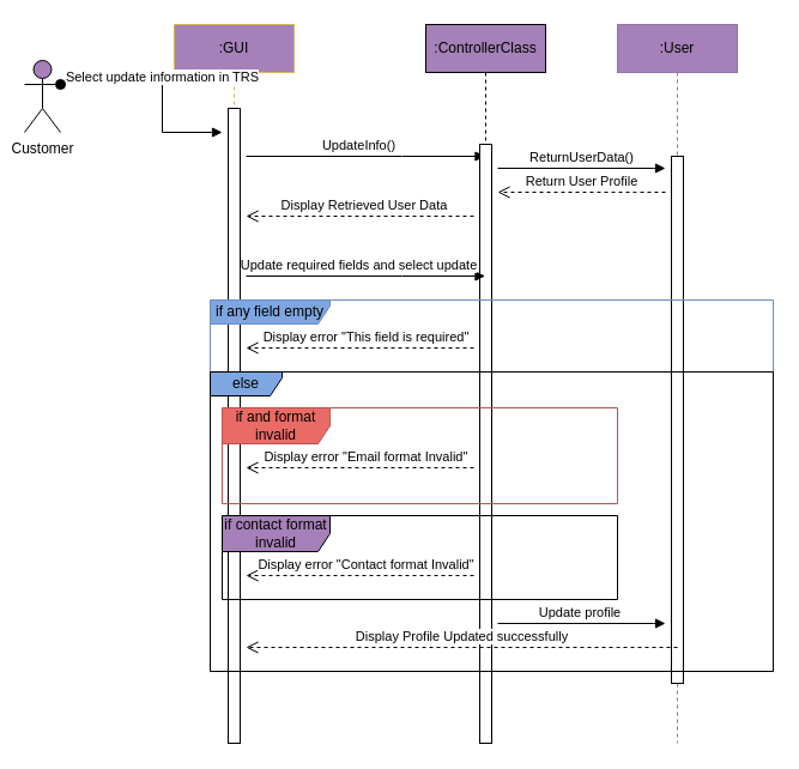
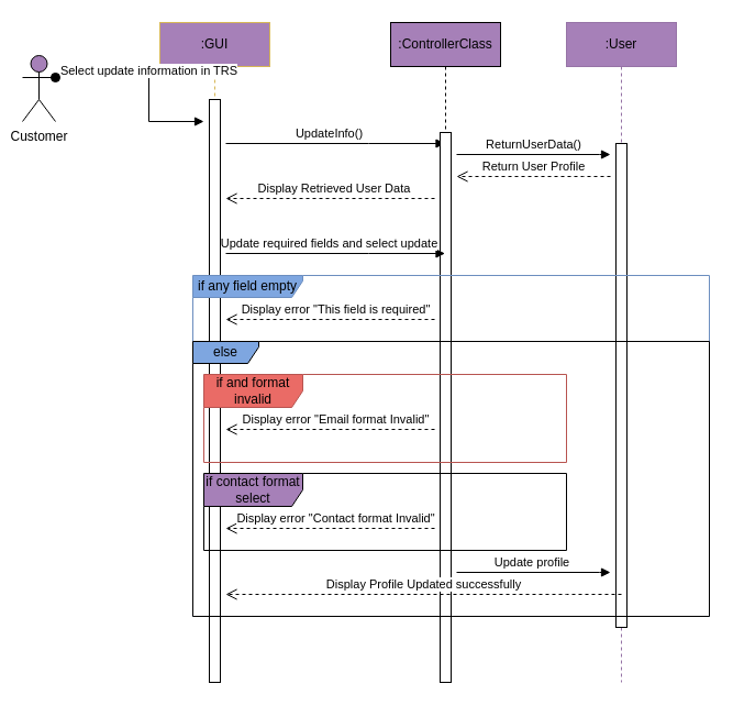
  <mxCell id="0" />
  <mxCell id="1" parent="0" />
  <mxCell id="2" value=":GUI" style="shape=umlLifeline;perimeter=lifelinePerimeter;whiteSpace=wrap;html=1;container=0;dropTarget=0;collapsible=0;recursiveResize=0;outlineConnect=0;portConstraint=eastwest;newEdgeStyle={&quot;edgeStyle&quot;:&quot;elbowEdgeStyle&quot;,&quot;elbow&quot;:&quot;vertical&quot;,&quot;curved&quot;:0,&quot;rounded&quot;:0};fillColor=light-dark(#A680B8,#A680B8);strokeColor=#d6b656;" vertex="1" parent="1"><mxGeometry x="145" y="20" width="100" height="600" as="geometry" /></mxCell>
  <mxCell id="3" value="" style="html=1;points=[];perimeter=orthogonalPerimeter;outlineConnect=0;targetShapes=umlLifeline;portConstraint=eastwest;newEdgeStyle={&quot;edgeStyle&quot;:&quot;elbowEdgeStyle&quot;,&quot;elbow&quot;:&quot;vertical&quot;,&quot;curved&quot;:0,&quot;rounded&quot;:0};" vertex="1" parent="2"><mxGeometry x="45" y="70" width="10" height="530" as="geometry" /></mxCell>
  <mxCell id="4" value="UpdateInfo()" style="html=1;verticalAlign=bottom;endArrow=block;edgeStyle=elbowEdgeStyle;elbow=vertical;curved=0;rounded=0;" edge="1" parent="1"><mxGeometry x="-0.059" relative="1" as="geometry"><mxPoint x="205" y="130" as="sourcePoint" /><Array as="points"><mxPoint x="335" y="130" /><mxPoint x="290" y="120" /></Array><mxPoint x="404.5" y="130" as="targetPoint" /><mxPoint as="offset" /></mxGeometry></mxCell>
  <mxCell id="5" value="Display Retrieved User Data&amp;nbsp;" style="html=1;verticalAlign=bottom;endArrow=open;dashed=1;endSize=8;edgeStyle=elbowEdgeStyle;elbow=vertical;curved=0;rounded=0;" edge="1" parent="1"><mxGeometry x="-0.053" relative="1" as="geometry"><mxPoint x="205" y="180" as="targetPoint" /><Array as="points"><mxPoint x="320" y="180" /></Array><mxPoint x="395" y="180" as="sourcePoint" /><mxPoint as="offset" /></mxGeometry></mxCell>
  <mxCell id="6" value="Customer" style="shape=umlActor;verticalLabelPosition=bottom;verticalAlign=top;html=1;outlineConnect=0;fillColor=light-dark(#A680B8,#A680B8);" vertex="1" parent="1"><mxGeometry x="20" y="50" width="30" height="60" as="geometry" /></mxCell>
  <mxCell id="7" value="Select update information in TRS" style="html=1;verticalAlign=bottom;startArrow=oval;endArrow=block;startSize=8;edgeStyle=elbowEdgeStyle;elbow=horizontal;curved=0;rounded=0;exitX=1;exitY=0.333;exitDx=0;exitDy=0;exitPerimeter=0;" edge="1" parent="1" source="6"><mxGeometry relative="1" as="geometry"><mxPoint x="115" y="110" as="sourcePoint" /><mxPoint x="185" y="110" as="targetPoint" /><Array as="points"><mxPoint x="135" y="110" /></Array></mxGeometry></mxCell>
  <mxCell id="8" value=":ControllerClass" style="shape=umlLifeline;perimeter=lifelinePerimeter;whiteSpace=wrap;html=1;container=0;dropTarget=0;collapsible=0;recursiveResize=0;outlineConnect=0;portConstraint=eastwest;newEdgeStyle={&quot;edgeStyle&quot;:&quot;elbowEdgeStyle&quot;,&quot;elbow&quot;:&quot;vertical&quot;,&quot;curved&quot;:0,&quot;rounded&quot;:0};fillColor=light-dark(#A680B8,#A680B8);" vertex="1" parent="1"><mxGeometry x="355" y="20" width="100" height="600" as="geometry" /></mxCell>
  <mxCell id="9" value="" style="html=1;points=[];perimeter=orthogonalPerimeter;outlineConnect=0;targetShapes=umlLifeline;portConstraint=eastwest;newEdgeStyle={&quot;edgeStyle&quot;:&quot;elbowEdgeStyle&quot;,&quot;elbow&quot;:&quot;vertical&quot;,&quot;curved&quot;:0,&quot;rounded&quot;:0};" vertex="1" parent="8"><mxGeometry x="45" y="100" width="10" height="500" as="geometry" /></mxCell>
  <mxCell id="10" value=":User" style="shape=umlLifeline;perimeter=lifelinePerimeter;whiteSpace=wrap;html=1;container=0;dropTarget=0;collapsible=0;recursiveResize=0;outlineConnect=0;portConstraint=eastwest;newEdgeStyle={&quot;edgeStyle&quot;:&quot;elbowEdgeStyle&quot;,&quot;elbow&quot;:&quot;vertical&quot;,&quot;curved&quot;:0,&quot;rounded&quot;:0};fillColor=light-dark(#A680B8,#A680B8);strokeColor=#9673a6;" vertex="1" parent="1"><mxGeometry x="515" y="20" width="100" height="600" as="geometry" /></mxCell>
  <mxCell id="11" value="" style="html=1;points=[];perimeter=orthogonalPerimeter;outlineConnect=0;targetShapes=umlLifeline;portConstraint=eastwest;newEdgeStyle={&quot;edgeStyle&quot;:&quot;elbowEdgeStyle&quot;,&quot;elbow&quot;:&quot;vertical&quot;,&quot;curved&quot;:0,&quot;rounded&quot;:0};" vertex="1" parent="10"><mxGeometry x="45" y="110" width="10" height="440" as="geometry" /></mxCell>
  <mxCell id="12" value="ReturnUserData()" style="html=1;verticalAlign=bottom;endArrow=block;edgeStyle=elbowEdgeStyle;elbow=vertical;curved=0;rounded=0;" edge="1" parent="1"><mxGeometry relative="1" as="geometry"><mxPoint x="415" y="140" as="sourcePoint" /><Array as="points"><mxPoint x="545" y="140" /><mxPoint x="500" y="130" /></Array><mxPoint x="555" y="140" as="targetPoint" /><mxPoint as="offset" /></mxGeometry></mxCell>
  <mxCell id="13" value="Return User Profile" style="html=1;verticalAlign=bottom;endArrow=open;dashed=1;endSize=8;edgeStyle=elbowEdgeStyle;elbow=vertical;curved=0;rounded=0;" edge="1" parent="1"><mxGeometry relative="1" as="geometry"><mxPoint x="415" y="160" as="targetPoint" /><Array as="points"><mxPoint x="530" y="160" /></Array><mxPoint x="555" y="160" as="sourcePoint" /></mxGeometry></mxCell>
  <mxCell id="14" value="Update required fields and select update" style="html=1;verticalAlign=bottom;endArrow=block;edgeStyle=elbowEdgeStyle;elbow=vertical;curved=0;rounded=0;" edge="1" parent="1"><mxGeometry x="-0.059" relative="1" as="geometry"><mxPoint x="205" y="230" as="sourcePoint" /><Array as="points"><mxPoint x="335" y="230" /><mxPoint x="290" y="220" /></Array><mxPoint x="404.5" y="230" as="targetPoint" /><mxPoint as="offset" /></mxGeometry></mxCell>
  <mxCell id="15" value="if any field empty" style="shape=umlFrame;whiteSpace=wrap;html=1;pointerEvents=0;width=100;height=20;fillColor=#7EA6E0;strokeColor=#6c8ebf;" vertex="1" parent="1"><mxGeometry x="175" y="250" width="470" height="310" as="geometry" /></mxCell>
  <mxCell id="16" value="else" style="shape=umlFrame;whiteSpace=wrap;html=1;pointerEvents=0;width=60;height=20;fillColor=#7EA6E0;" vertex="1" parent="1"><mxGeometry x="175" y="310" width="470" height="250" as="geometry" /></mxCell>
  <mxCell id="17" value="Display error &quot;This field is required&quot;" style="html=1;verticalAlign=bottom;endArrow=open;dashed=1;endSize=8;edgeStyle=elbowEdgeStyle;elbow=vertical;curved=0;rounded=0;" edge="1" parent="1"><mxGeometry x="-0.053" relative="1" as="geometry"><mxPoint x="205" y="290" as="targetPoint" /><Array as="points"><mxPoint x="320" y="290" /></Array><mxPoint x="395" y="290" as="sourcePoint" /><mxPoint as="offset" /></mxGeometry></mxCell>
  <mxCell id="18" value="if and format invalid" style="shape=umlFrame;whiteSpace=wrap;html=1;pointerEvents=0;width=90;height=30;fillColor=#EA6B66;strokeColor=#b85450;" vertex="1" parent="1"><mxGeometry x="185" y="340" width="330" height="80" as="geometry" /></mxCell>
- <mxCell id="19" value="if contact format invalid" style="shape=umlFrame;whiteSpace=wrap;html=1;pointerEvents=0;width=90;height=30;fillColor=#A680B8;" vertex="1" parent="1"><mxGeometry x="185" y="430" width="330" height="70" as="geometry" /></mxCell>
+ <mxCell id="19" value="if contact format select" style="shape=umlFrame;whiteSpace=wrap;html=1;pointerEvents=0;width=90;height=30;fillColor=#A680B8;" vertex="1" parent="1"><mxGeometry x="185" y="430" width="330" height="70" as="geometry" /></mxCell>
  <mxCell id="20" value="Display error &quot;Email format Invalid&quot;" style="html=1;verticalAlign=bottom;endArrow=open;dashed=1;endSize=8;edgeStyle=elbowEdgeStyle;elbow=vertical;curved=0;rounded=0;" edge="1" parent="1"><mxGeometry x="-0.053" relative="1" as="geometry"><mxPoint x="205" y="390" as="targetPoint" /><Array as="points"><mxPoint x="320" y="390" /></Array><mxPoint x="395" y="390" as="sourcePoint" /><mxPoint as="offset" /></mxGeometry></mxCell>
  <mxCell id="21" value="Display error &quot;Contact format Invalid&quot;" style="html=1;verticalAlign=bottom;endArrow=open;dashed=1;endSize=8;edgeStyle=elbowEdgeStyle;elbow=vertical;curved=0;rounded=0;" edge="1" parent="1"><mxGeometry x="-0.053" relative="1" as="geometry"><mxPoint x="205" y="480" as="targetPoint" /><Array as="points"><mxPoint x="320" y="480" /></Array><mxPoint x="395" y="480" as="sourcePoint" /><mxPoint as="offset" /></mxGeometry></mxCell>
  <mxCell id="22" value="Update profile&amp;nbsp;" style="html=1;verticalAlign=bottom;endArrow=block;edgeStyle=elbowEdgeStyle;elbow=vertical;curved=0;rounded=0;" edge="1" parent="1"><mxGeometry relative="1" as="geometry"><mxPoint x="415" y="520" as="sourcePoint" /><Array as="points"><mxPoint x="545" y="520" /><mxPoint x="500" y="510" /></Array><mxPoint x="555" y="520" as="targetPoint" /><mxPoint as="offset" /></mxGeometry></mxCell>
  <mxCell id="23" value="Display Profile Updated successfully" style="html=1;verticalAlign=bottom;endArrow=open;dashed=1;endSize=8;edgeStyle=elbowEdgeStyle;elbow=vertical;curved=0;rounded=0;" edge="1" parent="1"><mxGeometry relative="1" as="geometry"><mxPoint x="205" y="540" as="targetPoint" /><Array as="points"><mxPoint x="515" y="540" /></Array><mxPoint x="565" y="540" as="sourcePoint" /></mxGeometry></mxCell>
